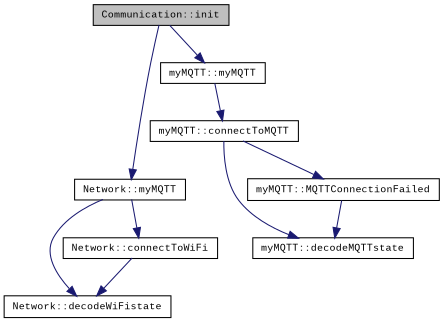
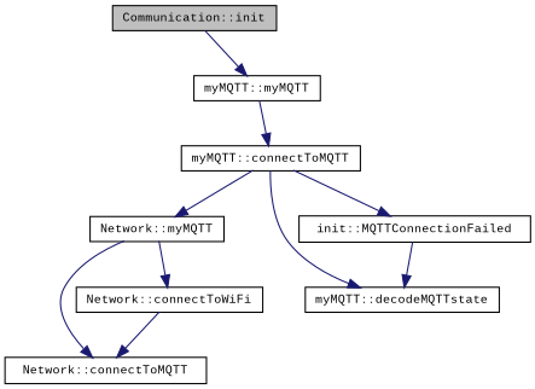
  digraph {
    fontname="Liberation Mono"
    rankdir=TB
    node [color=black fillcolor=white fontname="Liberation Mono" fontsize=10 shape=record style=filled]
    edge [color=midnightblue fontname="Liberation Mono" fontsize=10 labelfontname=Helvetica labelfontsize=10 style=solid]
    n1 [fillcolor=grey75 fontcolor=black height=0.2 label="Communication::init" width=0.4]
    n2 [height=0.2 label="Network::myMQTT" width=0.4]
    n3 [height=0.2 label="myMQTT::myMQTT" width=0.4]
-   n4 [height=0.2 label="Network::decodeWiFistate" width=0.4]
+   n4 [height=0.2 label="Network::connectToMQTT" width=0.4]
    n5 [height=0.2 label="Network::connectToWiFi" width=0.4]
    n6 [height=0.2 label="myMQTT::connectToMQTT" width=0.4]
    n7 [height=0.2 label="myMQTT::decodeMQTTstate" width=0.4]
-   n8 [height=0.2 label="myMQTT::MQTTConnectionFailed" width=0.4]
-   n1 -> n2
+   n8 [height=0.2 label="init::MQTTConnectionFailed" width=0.4]
+   n6 -> n2
    n1 -> n3
    n2 -> n4
    n2 -> n5
    n3 -> n6
    n5 -> n4
    n6 -> n7
    n6 -> n8
    n8 -> n7
  }
